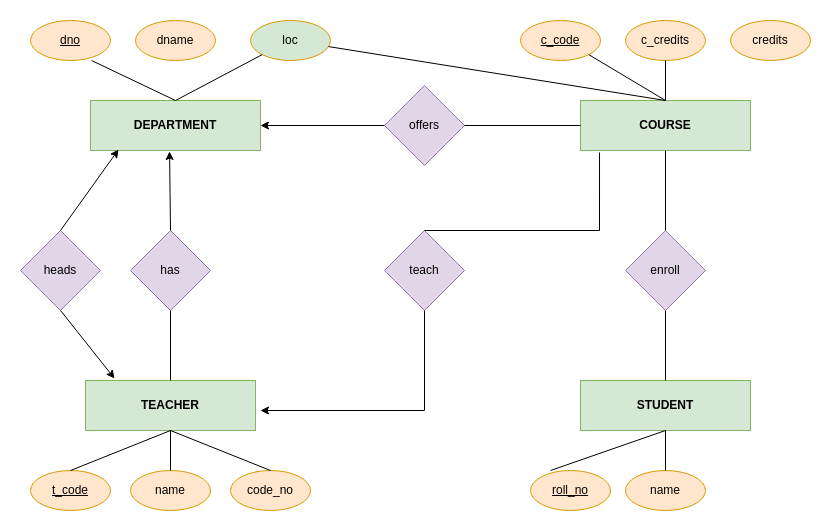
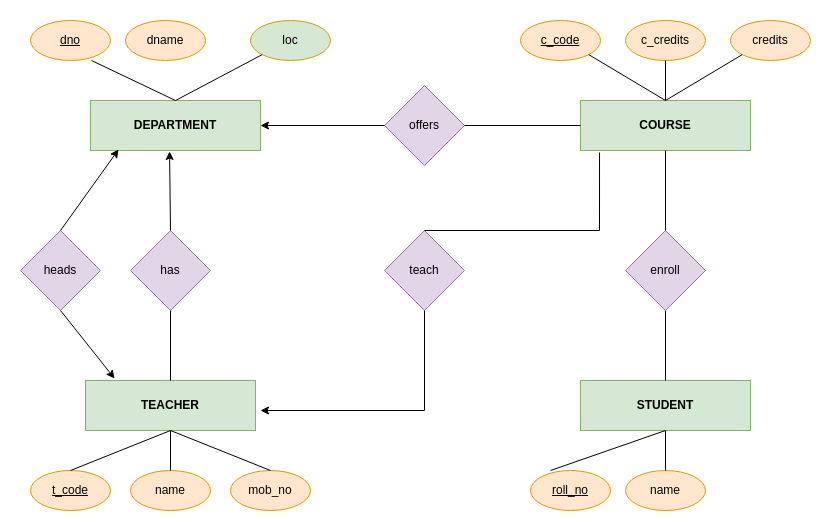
  <mxCell id="0" />
  <mxCell id="1" parent="0" />
  <mxCell id="2" value="DEPARTMENT" style="rounded=0;whiteSpace=wrap;html=1;fontStyle=1;fillColor=#d5e8d4;strokeColor=#82b366;" vertex="1" parent="1"><mxGeometry x="90" y="100" width="170" height="50" as="geometry" /></mxCell>
  <mxCell id="3" value="COURSE" style="rounded=0;whiteSpace=wrap;html=1;fontStyle=1;fillColor=#d5e8d4;strokeColor=#82b366;" vertex="1" parent="1"><mxGeometry x="580" y="100" width="170" height="50" as="geometry" /></mxCell>
  <mxCell id="4" value="offers" style="rhombus;whiteSpace=wrap;html=1;fillColor=#e1d5e7;strokeColor=#9673a6;" vertex="1" parent="1"><mxGeometry x="384" y="85" width="80" height="80" as="geometry" /></mxCell>
  <mxCell id="5" value="" style="endArrow=classic;html=1;rounded=0;entryX=1;entryY=0.5;entryDx=0;entryDy=0;exitX=0;exitY=0.5;exitDx=0;exitDy=0;" edge="1" parent="1" source="4" target="2"><mxGeometry width="50" height="50" relative="1" as="geometry"><mxPoint x="280" y="160" as="sourcePoint" /><mxPoint x="330" y="110" as="targetPoint" /></mxGeometry></mxCell>
  <mxCell id="6" value="" style="endArrow=none;html=1;rounded=0;exitX=1;exitY=0.5;exitDx=0;exitDy=0;entryX=0;entryY=0.5;entryDx=0;entryDy=0;" edge="1" parent="1" source="4" target="3"><mxGeometry width="50" height="50" relative="1" as="geometry"><mxPoint x="450" y="170" as="sourcePoint" /><mxPoint x="500" y="120" as="targetPoint" /></mxGeometry></mxCell>
  <mxCell id="7" value="heads" style="rhombus;whiteSpace=wrap;html=1;fillColor=#e1d5e7;strokeColor=#9673a6;" vertex="1" parent="1"><mxGeometry x="20" y="230" width="80" height="80" as="geometry" /></mxCell>
  <mxCell id="8" value="has" style="rhombus;whiteSpace=wrap;html=1;fillColor=#e1d5e7;strokeColor=#9673a6;" vertex="1" parent="1"><mxGeometry x="130" y="230" width="80" height="80" as="geometry" /></mxCell>
  <mxCell id="9" value="teach" style="rhombus;whiteSpace=wrap;html=1;fillColor=#e1d5e7;strokeColor=#9673a6;" vertex="1" parent="1"><mxGeometry x="384" y="230" width="80" height="80" as="geometry" /></mxCell>
  <mxCell id="10" value="enroll" style="rhombus;whiteSpace=wrap;html=1;fillColor=#e1d5e7;strokeColor=#9673a6;" vertex="1" parent="1"><mxGeometry x="625" y="230" width="80" height="80" as="geometry" /></mxCell>
  <mxCell id="11" value="TEACHER" style="rounded=0;whiteSpace=wrap;html=1;fontStyle=1;fillColor=#d5e8d4;strokeColor=#82b366;" vertex="1" parent="1"><mxGeometry x="85" y="380" width="170" height="50" as="geometry" /></mxCell>
  <mxCell id="12" value="STUDENT" style="rounded=0;whiteSpace=wrap;html=1;fontStyle=1;fillColor=#d5e8d4;strokeColor=#82b366;" vertex="1" parent="1"><mxGeometry x="580" y="380" width="170" height="50" as="geometry" /></mxCell>
  <mxCell id="13" value="dno" style="ellipse;whiteSpace=wrap;html=1;fillColor=#ffe6cc;strokeColor=#d79b00;fontStyle=4" vertex="1" parent="1"><mxGeometry x="30" y="20" width="80" height="40" as="geometry" /></mxCell>
- <mxCell id="14" value="dname" style="ellipse;whiteSpace=wrap;html=1;fillColor=#ffe6cc;strokeColor=#d79b00;" vertex="1" parent="1"><mxGeometry x="135" y="20" width="80" height="40" as="geometry" /></mxCell>
+ <mxCell id="14" value="dname" style="ellipse;whiteSpace=wrap;html=1;fillColor=#ffe6cc;strokeColor=#d79b00;" vertex="1" parent="1"><mxGeometry x="125" y="20" width="80" height="40" as="geometry" /></mxCell>
  <mxCell id="15" value="credits" style="ellipse;whiteSpace=wrap;html=1;fillColor=#ffe6cc;strokeColor=#d79b00;" vertex="1" parent="1"><mxGeometry x="730" y="20" width="80" height="40" as="geometry" /></mxCell>
  <mxCell id="16" value="c_credits" style="ellipse;whiteSpace=wrap;html=1;fillColor=#ffe6cc;strokeColor=#d79b00;" vertex="1" parent="1"><mxGeometry x="625" y="20" width="80" height="40" as="geometry" /></mxCell>
  <mxCell id="17" value="c_code" style="ellipse;whiteSpace=wrap;html=1;fillColor=#ffe6cc;strokeColor=#d79b00;fontStyle=4" vertex="1" parent="1"><mxGeometry x="520" y="20" width="80" height="40" as="geometry" /></mxCell>
  <mxCell id="18" value="t_code" style="ellipse;whiteSpace=wrap;html=1;fillColor=#ffe6cc;strokeColor=#d79b00;fontStyle=4" vertex="1" parent="1"><mxGeometry x="30" y="470" width="80" height="40" as="geometry" /></mxCell>
  <mxCell id="19" value="loc" style="ellipse;whiteSpace=wrap;html=1;fillColor=#d5e8d4;strokeColor=#d79b00;" vertex="1" parent="1"><mxGeometry x="250" y="20" width="80" height="40" as="geometry" /></mxCell>
  <mxCell id="20" value="name" style="ellipse;whiteSpace=wrap;html=1;fillColor=#ffe6cc;strokeColor=#d79b00;" vertex="1" parent="1"><mxGeometry x="625" y="470" width="80" height="40" as="geometry" /></mxCell>
  <mxCell id="21" value="roll_no" style="ellipse;whiteSpace=wrap;html=1;fillColor=#ffe6cc;strokeColor=#d79b00;fontStyle=4" vertex="1" parent="1"><mxGeometry x="530" y="470" width="80" height="40" as="geometry" /></mxCell>
- <mxCell id="22" value="code_no" style="ellipse;whiteSpace=wrap;html=1;fillColor=#ffe6cc;strokeColor=#d79b00;" vertex="1" parent="1"><mxGeometry x="230" y="470" width="80" height="40" as="geometry" /></mxCell>
+ <mxCell id="22" value="mob_no" style="ellipse;whiteSpace=wrap;html=1;fillColor=#ffe6cc;strokeColor=#d79b00;" vertex="1" parent="1"><mxGeometry x="230" y="470" width="80" height="40" as="geometry" /></mxCell>
  <mxCell id="23" value="name" style="ellipse;whiteSpace=wrap;html=1;fillColor=#ffe6cc;strokeColor=#d79b00;" vertex="1" parent="1"><mxGeometry x="130" y="470" width="80" height="40" as="geometry" /></mxCell>
  <mxCell id="24" value="" style="endArrow=none;html=1;rounded=0;exitX=0.5;exitY=0;exitDx=0;exitDy=0;entryX=0;entryY=1;entryDx=0;entryDy=0;" edge="1" parent="1" source="2" target="19"><mxGeometry width="50" height="50" relative="1" as="geometry"><mxPoint x="230" y="100" as="sourcePoint" /><mxPoint x="260" y="60" as="targetPoint" /></mxGeometry></mxCell>
  <mxCell id="25" value="" style="endArrow=none;html=1;rounded=0;exitX=0.763;exitY=1;exitDx=0;exitDy=0;exitPerimeter=0;entryX=0.5;entryY=0;entryDx=0;entryDy=0;" edge="1" parent="1" source="13" target="2"><mxGeometry width="50" height="50" relative="1" as="geometry"><mxPoint x="70" y="110" as="sourcePoint" /><mxPoint x="180" y="100" as="targetPoint" /></mxGeometry></mxCell>
- <mxCell id="26" value="" style="endArrow=none;html=1;rounded=0;exitX=0.5;exitY=0;exitDx=0;exitDy=0;" edge="1" parent="1" source="3" target="19"><mxGeometry width="50" height="50" relative="1" as="geometry"><mxPoint x="670" y="100" as="sourcePoint" /><mxPoint x="720" y="50" as="targetPoint" /></mxGeometry></mxCell>
+ <mxCell id="26" value="" style="endArrow=none;html=1;rounded=0;entryX=0;entryY=1;entryDx=0;entryDy=0;exitX=0.5;exitY=0;exitDx=0;exitDy=0;" edge="1" parent="1" source="3" target="15"><mxGeometry width="50" height="50" relative="1" as="geometry"><mxPoint x="670" y="100" as="sourcePoint" /><mxPoint x="720" y="50" as="targetPoint" /></mxGeometry></mxCell>
  <mxCell id="27" value="" style="endArrow=none;html=1;rounded=0;entryX=0.5;entryY=1;entryDx=0;entryDy=0;" edge="1" parent="1" target="16"><mxGeometry width="50" height="50" relative="1" as="geometry"><mxPoint x="665" y="100" as="sourcePoint" /><mxPoint x="720" y="50" as="targetPoint" /></mxGeometry></mxCell>
  <mxCell id="28" value="" style="endArrow=none;html=1;rounded=0;entryX=1;entryY=1;entryDx=0;entryDy=0;exitX=0.5;exitY=0;exitDx=0;exitDy=0;" edge="1" parent="1" source="3" target="17"><mxGeometry width="50" height="50" relative="1" as="geometry"><mxPoint x="620" y="80" as="sourcePoint" /><mxPoint x="620" y="60" as="targetPoint" /></mxGeometry></mxCell>
  <mxCell id="29" value="" style="endArrow=classic;html=1;rounded=0;entryX=0.165;entryY=0.98;entryDx=0;entryDy=0;entryPerimeter=0;" edge="1" parent="1" target="2"><mxGeometry width="50" height="50" relative="1" as="geometry"><mxPoint x="60" y="230" as="sourcePoint" /><mxPoint x="110" y="180" as="targetPoint" /></mxGeometry></mxCell>
  <mxCell id="30" value="" style="endArrow=classic;html=1;rounded=0;exitX=0.5;exitY=1;exitDx=0;exitDy=0;entryX=0.171;entryY=-0.04;entryDx=0;entryDy=0;entryPerimeter=0;" edge="1" parent="1" source="7" target="11"><mxGeometry width="50" height="50" relative="1" as="geometry"><mxPoint x="70" y="360" as="sourcePoint" /><mxPoint x="120" y="310" as="targetPoint" /></mxGeometry></mxCell>
  <mxCell id="31" value="" style="endArrow=none;html=1;rounded=0;entryX=0.5;entryY=1;entryDx=0;entryDy=0;" edge="1" parent="1" target="8"><mxGeometry width="50" height="50" relative="1" as="geometry"><mxPoint x="170" y="380" as="sourcePoint" /><mxPoint x="220" y="330" as="targetPoint" /></mxGeometry></mxCell>
  <mxCell id="32" value="" style="endArrow=classic;html=1;rounded=0;entryX=0.465;entryY=1.02;entryDx=0;entryDy=0;entryPerimeter=0;" edge="1" parent="1" target="2"><mxGeometry width="50" height="50" relative="1" as="geometry"><mxPoint x="170" y="230" as="sourcePoint" /><mxPoint x="220" y="180" as="targetPoint" /></mxGeometry></mxCell>
  <mxCell id="33" value="" style="endArrow=none;html=1;rounded=0;entryX=0.112;entryY=1.04;entryDx=0;entryDy=0;entryPerimeter=0;" edge="1" parent="1" target="3"><mxGeometry width="50" height="50" relative="1" as="geometry"><mxPoint x="424" y="230" as="sourcePoint" /><mxPoint x="474" y="180" as="targetPoint" /><Array as="points"><mxPoint x="599" y="230" /></Array></mxGeometry></mxCell>
  <mxCell id="34" value="" style="endArrow=classic;html=1;rounded=0;exitX=0.5;exitY=1;exitDx=0;exitDy=0;" edge="1" parent="1" source="9"><mxGeometry width="50" height="50" relative="1" as="geometry"><mxPoint x="260" y="410" as="sourcePoint" /><mxPoint x="260" y="410" as="targetPoint" /><Array as="points"><mxPoint x="424" y="410" /></Array></mxGeometry></mxCell>
  <mxCell id="35" value="" style="endArrow=none;html=1;rounded=0;entryX=0.5;entryY=1;entryDx=0;entryDy=0;" edge="1" parent="1" target="3"><mxGeometry width="50" height="50" relative="1" as="geometry"><mxPoint x="665" y="230" as="sourcePoint" /><mxPoint x="710" y="180" as="targetPoint" /></mxGeometry></mxCell>
  <mxCell id="36" value="" style="endArrow=none;html=1;rounded=0;entryX=0.5;entryY=1;entryDx=0;entryDy=0;exitX=0.5;exitY=0;exitDx=0;exitDy=0;" edge="1" parent="1" source="12" target="10"><mxGeometry width="50" height="50" relative="1" as="geometry"><mxPoint x="620" y="360" as="sourcePoint" /><mxPoint x="670" y="310" as="targetPoint" /></mxGeometry></mxCell>
  <mxCell id="37" value="" style="endArrow=none;html=1;rounded=0;entryX=0.5;entryY=1;entryDx=0;entryDy=0;" edge="1" parent="1" target="11"><mxGeometry width="50" height="50" relative="1" as="geometry"><mxPoint x="70" y="470" as="sourcePoint" /><mxPoint x="120" y="420" as="targetPoint" /></mxGeometry></mxCell>
  <mxCell id="38" value="" style="endArrow=none;html=1;rounded=0;exitX=0.5;exitY=0;exitDx=0;exitDy=0;" edge="1" parent="1" source="23"><mxGeometry width="50" height="50" relative="1" as="geometry"><mxPoint x="140" y="490" as="sourcePoint" /><mxPoint x="170" y="430" as="targetPoint" /></mxGeometry></mxCell>
  <mxCell id="39" value="" style="endArrow=none;html=1;rounded=0;entryX=0.5;entryY=0;entryDx=0;entryDy=0;" edge="1" parent="1" target="22"><mxGeometry width="50" height="50" relative="1" as="geometry"><mxPoint x="170" y="430" as="sourcePoint" /><mxPoint x="300" y="430" as="targetPoint" /></mxGeometry></mxCell>
  <mxCell id="40" value="" style="endArrow=none;html=1;rounded=0;entryX=0.5;entryY=1;entryDx=0;entryDy=0;" edge="1" parent="1" target="12"><mxGeometry width="50" height="50" relative="1" as="geometry"><mxPoint x="550" y="470" as="sourcePoint" /><mxPoint x="600" y="420" as="targetPoint" /></mxGeometry></mxCell>
  <mxCell id="41" value="" style="endArrow=none;html=1;rounded=0;entryX=0.5;entryY=1;entryDx=0;entryDy=0;" edge="1" parent="1" source="20" target="12"><mxGeometry width="50" height="50" relative="1" as="geometry"><mxPoint x="650" y="500" as="sourcePoint" /><mxPoint x="660" y="430" as="targetPoint" /></mxGeometry></mxCell>
